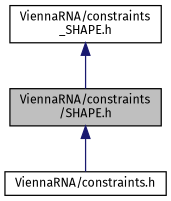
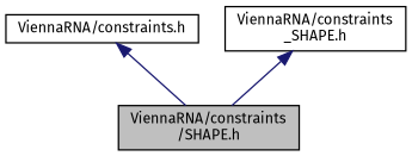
  digraph {
    fontname="Fira Sans"
    node [color=black fontname="Fira Sans" fontsize=10 shape=record]
    edge [color=midnightblue dir=back fontname="Fira Sans" fontsize=10 labelfontname=Helvetica labelfontsize=10 style=solid]
    n1 [fillcolor=grey75 fontcolor=black height=0.2 label="ViennaRNA/constraints\l/SHAPE.h" style=filled width=0.4]
    n2 [height=0.2 label="ViennaRNA/constraints.h" width=0.4]
    n3 [height=0.2 label="ViennaRNA/constraints\l_SHAPE.h" width=0.4]
-   n1 -> n2
+   n2 -> n1
    n3 -> n1
  }
